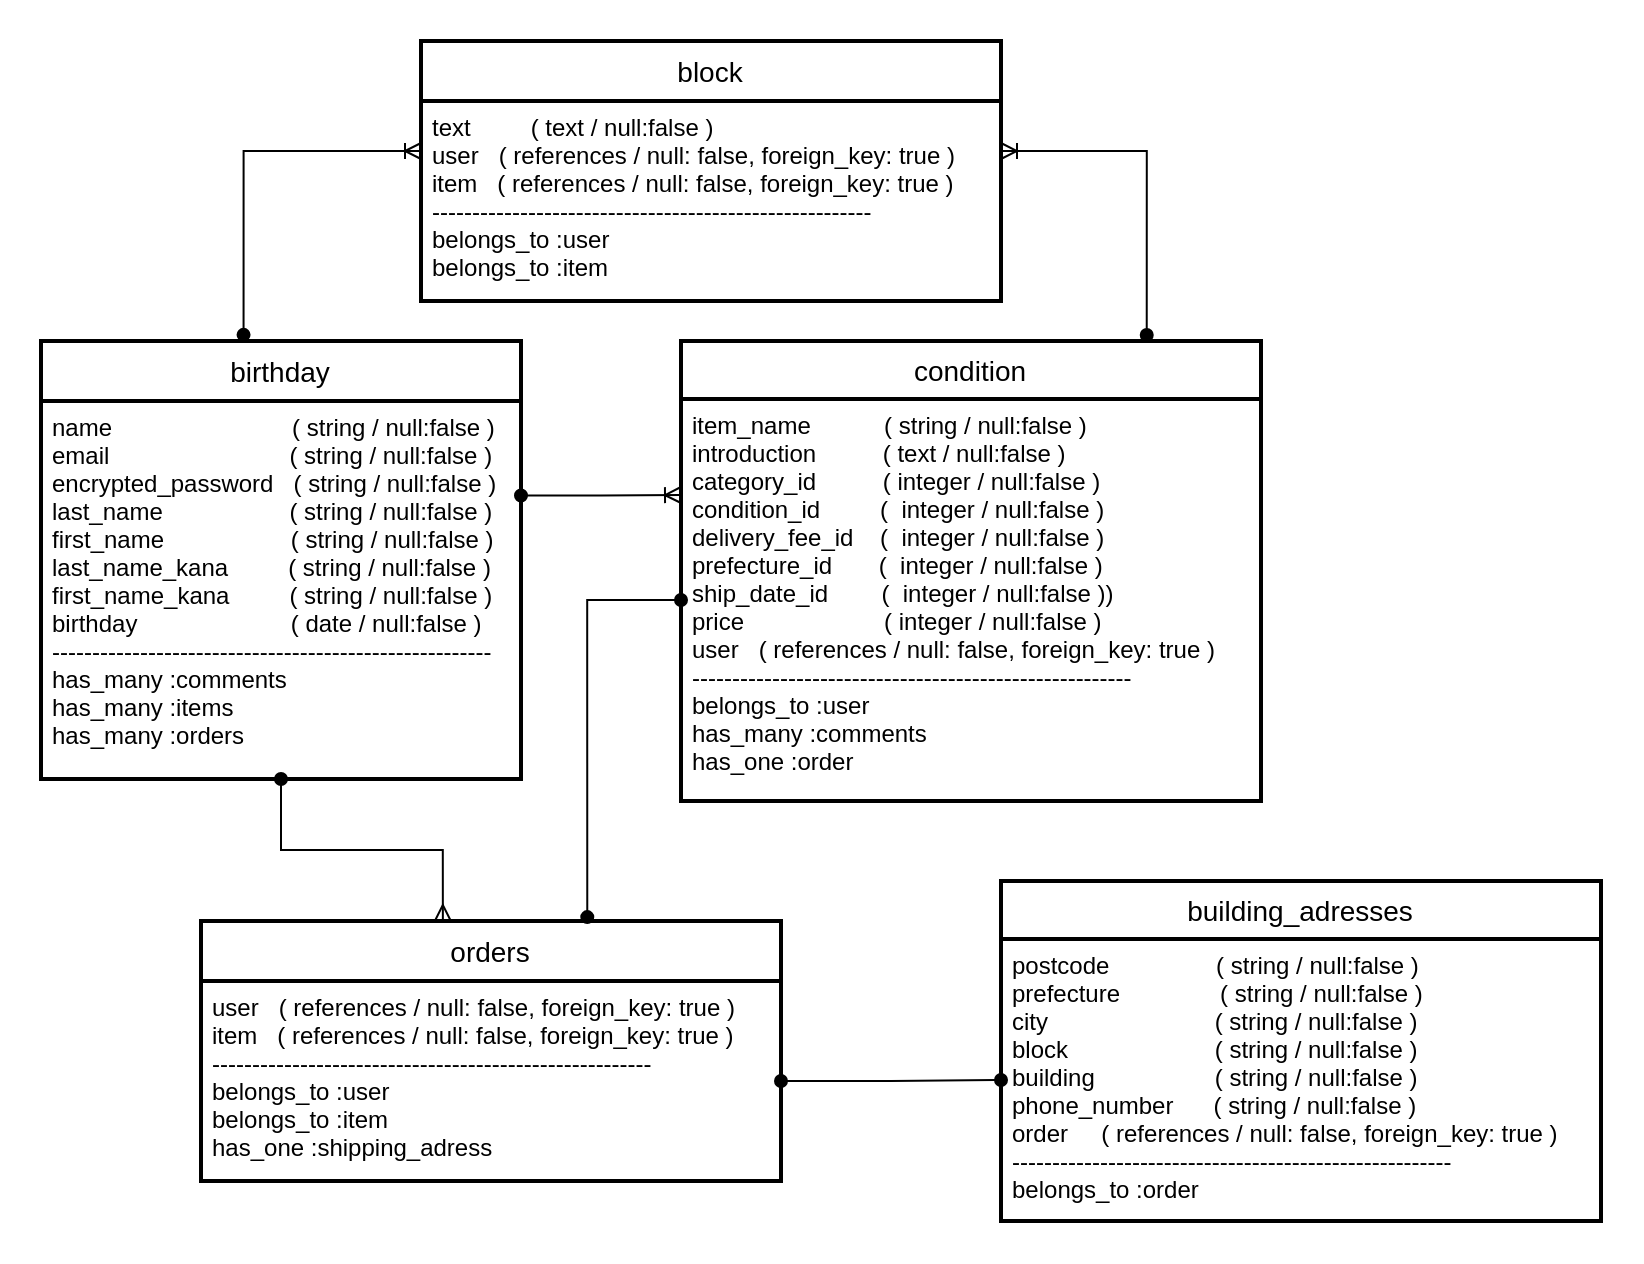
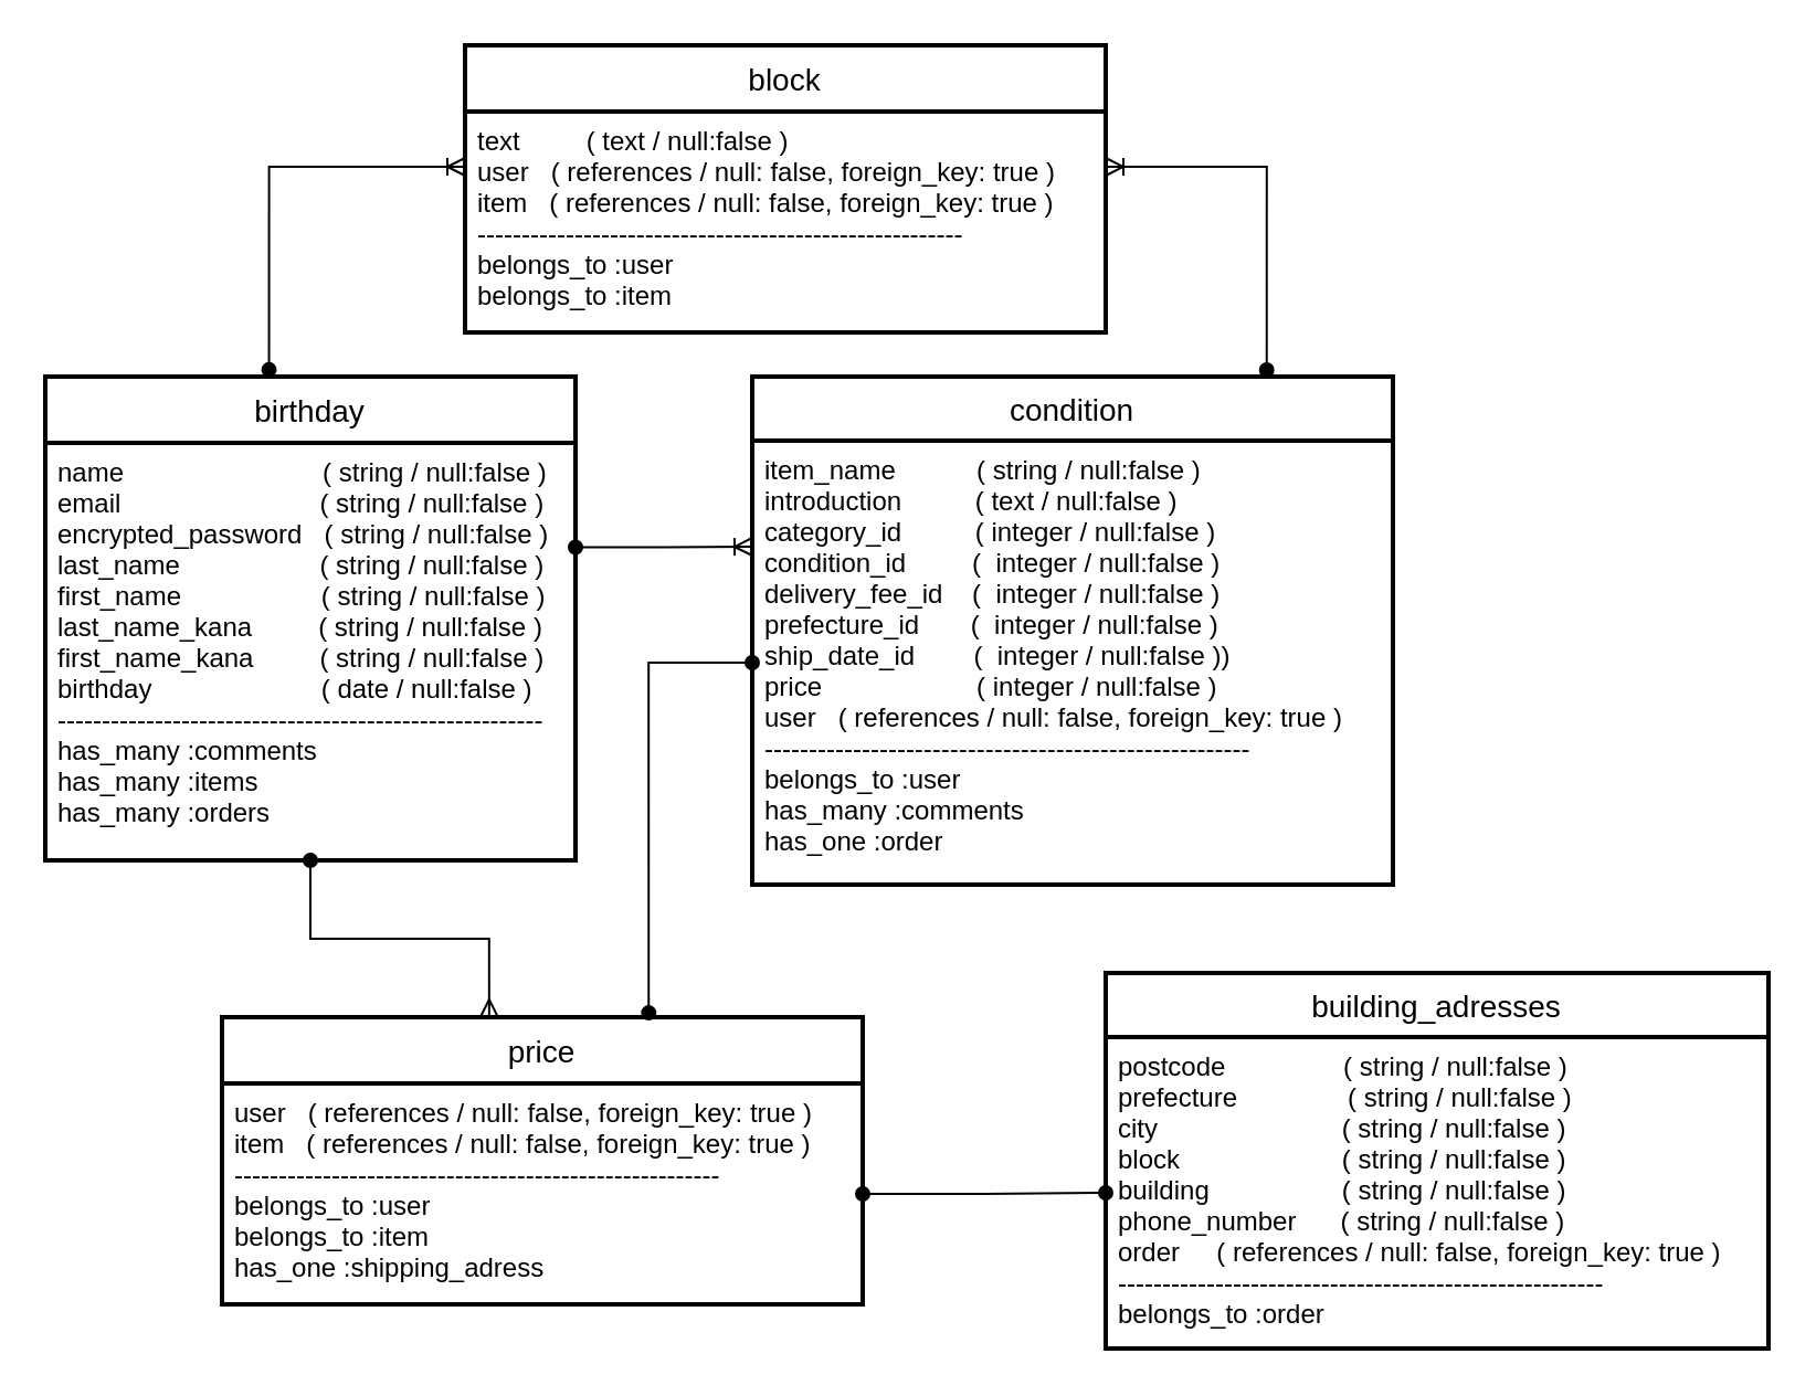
  <mxCell id="0" />
  <mxCell id="1" parent="0" />
  <mxCell id="2" value="birthday" style="swimlane;childLayout=stackLayout;horizontal=1;startSize=30;horizontalStack=0;rounded=0;fontSize=14;fontStyle=0;strokeWidth=2;resizeParent=0;resizeLast=1;shadow=0;dashed=0;align=center;" parent="1" vertex="1"><mxGeometry x="20" y="170" width="240" height="219" as="geometry" /></mxCell>
  <mxCell id="3" value="name                           ( string / null:false )&#10;email                           ( string / null:false )&#10;encrypted_password   ( string / null:false )&#10;last_name                   ( string / null:false )&#10;first_name                   ( string / null:false )&#10;last_name_kana         ( string / null:false )&#10;first_name_kana         ( string / null:false )&#10;birthday                       ( date / null:false )&#10;-------------------------------------------------------&#10;has_many :comments&#10;has_many :items&#10;has_many :orders " style="align=left;strokeColor=none;fillColor=none;spacingLeft=4;fontSize=12;verticalAlign=top;resizable=0;rotatable=0;part=1;" parent="2" vertex="1"><mxGeometry y="30" width="240" height="189" as="geometry" /></mxCell>
  <mxCell id="4" value="condition" style="swimlane;childLayout=stackLayout;horizontal=1;startSize=29;horizontalStack=0;rounded=0;fontSize=14;fontStyle=0;strokeWidth=2;resizeParent=0;resizeLast=1;shadow=0;align=center;" parent="1" vertex="1"><mxGeometry x="340" y="170" width="290" height="230" as="geometry" /></mxCell>
  <mxCell id="5" value="item_name           ( string / null:false )&#10;introduction          ( text / null:false )&#10;category_id          ( integer / null:false )&#10;condition_id         (  integer / null:false )&#10;delivery_fee_id    (  integer / null:false )&#10;prefecture_id       (  integer / null:false )&#10;ship_date_id        (  integer / null:false ))&#10;price                     ( integer / null:false )&#10;user   ( references / null: false, foreign_key: true )&#10;-------------------------------------------------------&#10;belongs_to :user&#10;has_many :comments&#10;has_one :order" style="align=left;strokeColor=none;fillColor=none;spacingLeft=4;fontSize=12;verticalAlign=top;resizable=0;rotatable=0;part=1;dashed=1;" parent="4" vertex="1"><mxGeometry y="29" width="290" height="201" as="geometry" /></mxCell>
  <mxCell id="6" value="building_adresses" style="swimlane;childLayout=stackLayout;horizontal=1;startSize=29;horizontalStack=0;rounded=0;fontSize=14;fontStyle=0;strokeWidth=2;resizeParent=0;resizeLast=1;shadow=0;align=center;" parent="1" vertex="1"><mxGeometry x="500" y="440" width="300" height="170" as="geometry" /></mxCell>
  <mxCell id="7" value="postcode                ( string / null:false )&#10;prefecture               ( string / null:false )&#10;city                         ( string / null:false )&#10;block                      ( string / null:false )&#10;building                  ( string / null:false )&#10;phone_number      ( string / null:false )&#10;order     ( references / null: false, foreign_key: true )&#10;-------------------------------------------------------&#10;belongs_to :order&#10;" style="align=left;strokeColor=none;fillColor=none;spacingLeft=4;fontSize=12;verticalAlign=top;resizable=0;rotatable=0;part=1;dashed=1;" parent="6" vertex="1"><mxGeometry y="29" width="300" height="141" as="geometry" /></mxCell>
- <mxCell id="8" value="orders" style="swimlane;childLayout=stackLayout;horizontal=1;startSize=30;horizontalStack=0;rounded=0;fontSize=14;fontStyle=0;strokeWidth=2;resizeParent=0;resizeLast=1;shadow=0;dashed=0;align=center;" parent="1" vertex="1"><mxGeometry x="100" y="460" width="290" height="130" as="geometry" /></mxCell>
+ <mxCell id="8" value="price" style="swimlane;childLayout=stackLayout;horizontal=1;startSize=30;horizontalStack=0;rounded=0;fontSize=14;fontStyle=0;strokeWidth=2;resizeParent=0;resizeLast=1;shadow=0;dashed=0;align=center;" parent="1" vertex="1"><mxGeometry x="100" y="460" width="290" height="130" as="geometry" /></mxCell>
  <mxCell id="9" value="user   ( references / null: false, foreign_key: true )&#10;item   ( references / null: false, foreign_key: true )&#10;-------------------------------------------------------&#10;belongs_to :user&#10;belongs_to :item&#10;has_one :shipping_adress" style="align=left;strokeColor=none;fillColor=none;spacingLeft=4;fontSize=12;verticalAlign=top;resizable=0;rotatable=0;part=1;" parent="8" vertex="1"><mxGeometry y="30" width="290" height="100" as="geometry" /></mxCell>
  <mxCell id="10" value="block" style="swimlane;childLayout=stackLayout;horizontal=1;startSize=30;horizontalStack=0;rounded=0;fontSize=14;fontStyle=0;strokeWidth=2;resizeParent=0;resizeLast=1;shadow=0;dashed=0;align=center;" parent="1" vertex="1"><mxGeometry x="210" y="20" width="290" height="130" as="geometry" /></mxCell>
  <mxCell id="11" value="text         ( text / null:false )&#10;user   ( references / null: false, foreign_key: true )&#10;item   ( references / null: false, foreign_key: true )&#10;-------------------------------------------------------&#10;belongs_to :user&#10;belongs_to :item" style="align=left;strokeColor=none;fillColor=none;spacingLeft=4;fontSize=12;verticalAlign=top;resizable=0;rotatable=0;part=1;" parent="10" vertex="1"><mxGeometry y="30" width="290" height="100" as="geometry" /></mxCell>
  <mxCell id="12" style="edgeStyle=orthogonalEdgeStyle;rounded=0;orthogonalLoop=1;jettySize=auto;html=1;exitX=0.5;exitY=1;exitDx=0;exitDy=0;startArrow=oval;startFill=1;endArrow=ERmany;endFill=0;entryX=0.417;entryY=0;entryDx=0;entryDy=0;entryPerimeter=0;" parent="1" source="3" target="8" edge="1"><mxGeometry relative="1" as="geometry"><mxPoint x="180" y="450" as="targetPoint" /></mxGeometry></mxCell>
  <mxCell id="13" style="edgeStyle=orthogonalEdgeStyle;rounded=0;orthogonalLoop=1;jettySize=auto;html=1;exitX=0;exitY=0.5;exitDx=0;exitDy=0;entryX=0.666;entryY=-0.015;entryDx=0;entryDy=0;entryPerimeter=0;startArrow=oval;startFill=1;endArrow=oval;endFill=1;" parent="1" source="5" target="8" edge="1"><mxGeometry relative="1" as="geometry" /></mxCell>
  <mxCell id="14" style="edgeStyle=orthogonalEdgeStyle;rounded=0;orthogonalLoop=1;jettySize=auto;html=1;exitX=1;exitY=0.25;exitDx=0;exitDy=0;startArrow=oval;startFill=1;endArrow=ERoneToMany;endFill=0;" parent="1" source="3" edge="1"><mxGeometry relative="1" as="geometry"><mxPoint x="340" y="247" as="targetPoint" /></mxGeometry></mxCell>
  <mxCell id="15" style="edgeStyle=orthogonalEdgeStyle;rounded=0;orthogonalLoop=1;jettySize=auto;html=1;exitX=1;exitY=0.5;exitDx=0;exitDy=0;startArrow=oval;startFill=1;endArrow=oval;endFill=1;" parent="1" source="9" target="7" edge="1"><mxGeometry relative="1" as="geometry"><mxPoint x="490" y="540" as="targetPoint" /></mxGeometry></mxCell>
  <mxCell id="16" style="edgeStyle=orthogonalEdgeStyle;rounded=0;orthogonalLoop=1;jettySize=auto;html=1;exitX=1;exitY=0.25;exitDx=0;exitDy=0;entryX=0.803;entryY=-0.013;entryDx=0;entryDy=0;entryPerimeter=0;startArrow=ERoneToMany;startFill=0;endArrow=oval;endFill=1;" parent="1" source="11" target="4" edge="1"><mxGeometry relative="1" as="geometry" /></mxCell>
  <mxCell id="17" style="edgeStyle=orthogonalEdgeStyle;rounded=0;orthogonalLoop=1;jettySize=auto;html=1;exitX=0;exitY=0.25;exitDx=0;exitDy=0;entryX=0.422;entryY=-0.014;entryDx=0;entryDy=0;entryPerimeter=0;startArrow=ERoneToMany;startFill=0;endArrow=oval;endFill=1;" parent="1" source="11" target="2" edge="1"><mxGeometry relative="1" as="geometry" /></mxCell>
